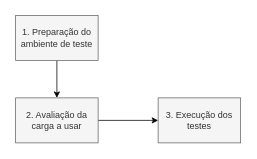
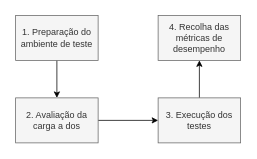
  <mxCell id="0" />
  <mxCell id="1" parent="0" />
  <mxCell id="2" style="edgeStyle=orthogonalEdgeStyle;rounded=0;orthogonalLoop=1;jettySize=auto;html=1;" edge="1" parent="1" source="3" target="7"><mxGeometry relative="1" as="geometry" /></mxCell>
  <mxCell id="3" value="1. Preparação do ambiente de teste" style="rounded=0;whiteSpace=wrap;html=1;fillColor=#f5f5f5;fontColor=#333333;strokeColor=#666666;" vertex="1" parent="1"><mxGeometry x="20" y="20" width="110" height="60" as="geometry" /></mxCell>
+ <mxCell id="4" style="edgeStyle=orthogonalEdgeStyle;rounded=0;orthogonalLoop=1;jettySize=auto;html=1;exitX=0.5;exitY=0;exitDx=0;exitDy=0;entryX=0.5;entryY=1;entryDx=0;entryDy=0;" edge="1" parent="1" source="5" target="8"><mxGeometry relative="1" as="geometry" /></mxCell>
  <mxCell id="5" value="3. Execução dos testes" style="rounded=0;whiteSpace=wrap;html=1;fillColor=#f5f5f5;fontColor=#333333;strokeColor=#666666;" vertex="1" parent="1"><mxGeometry x="210" y="130" width="110" height="60" as="geometry" /></mxCell>
  <mxCell id="6" style="edgeStyle=orthogonalEdgeStyle;rounded=0;orthogonalLoop=1;jettySize=auto;html=1;entryX=0;entryY=0.5;entryDx=0;entryDy=0;" edge="1" parent="1" source="7" target="5"><mxGeometry relative="1" as="geometry" /></mxCell>
- <mxCell id="7" value="2. Avaliação da carga a usar" style="rounded=0;whiteSpace=wrap;html=1;fillColor=#f5f5f5;fontColor=#333333;strokeColor=#666666;" vertex="1" parent="1"><mxGeometry x="20" y="130" width="110" height="60" as="geometry" /></mxCell>
+ <mxCell id="7" value="2. Avaliação da carga a dos" style="rounded=0;whiteSpace=wrap;html=1;fillColor=#f5f5f5;fontColor=#333333;strokeColor=#666666;" vertex="1" parent="1"><mxGeometry x="20" y="130" width="110" height="60" as="geometry" /></mxCell>
+ <mxCell id="8" value="4. Recolha das métricas de desempenho" style="rounded=0;whiteSpace=wrap;html=1;fillColor=#f5f5f5;fontColor=#333333;strokeColor=#666666;" vertex="1" parent="1"><mxGeometry x="210" y="20" width="110" height="60" as="geometry" /></mxCell>
